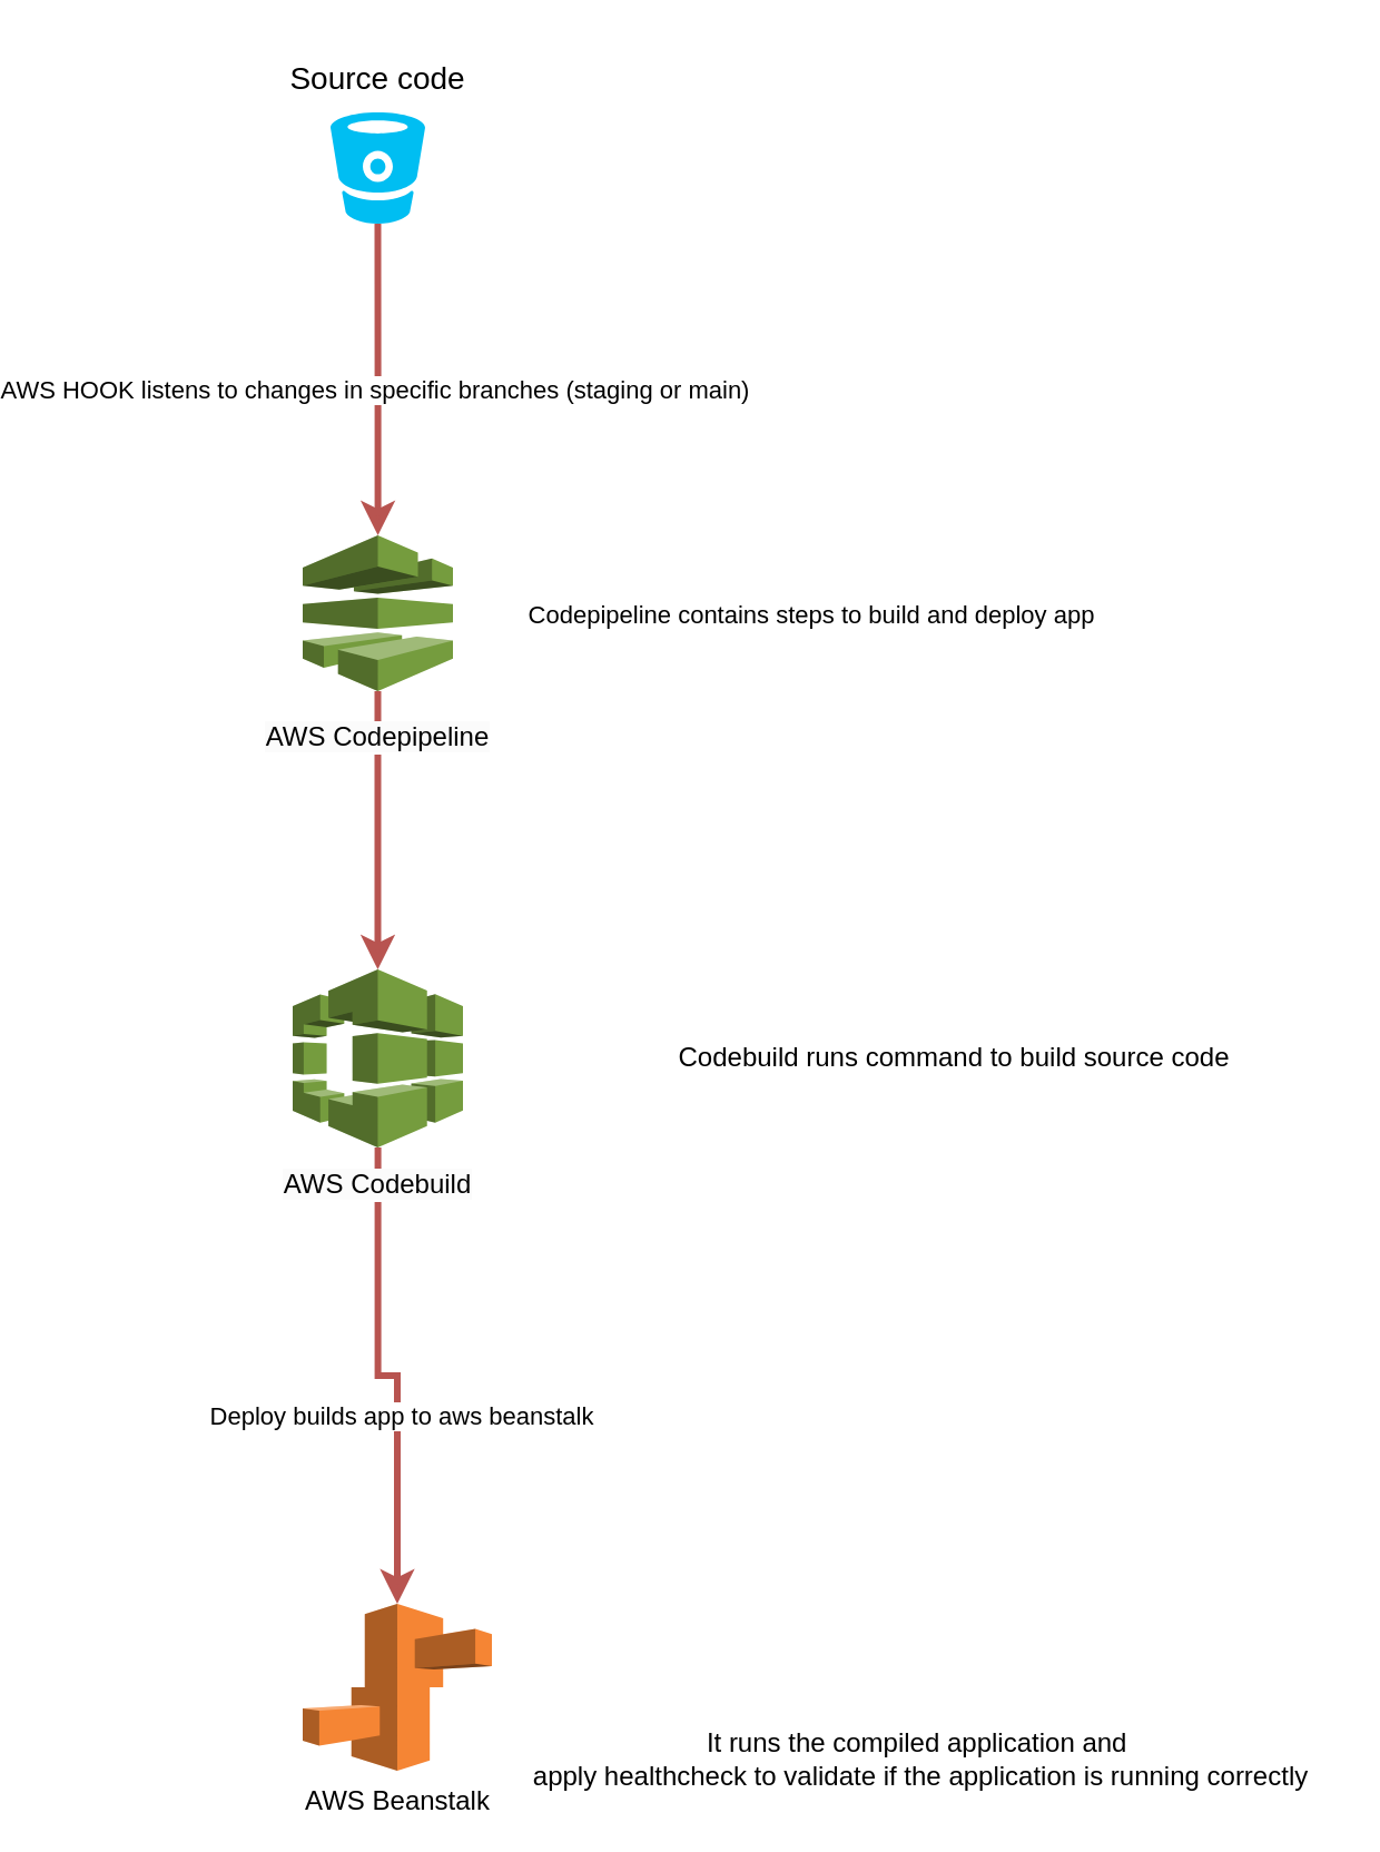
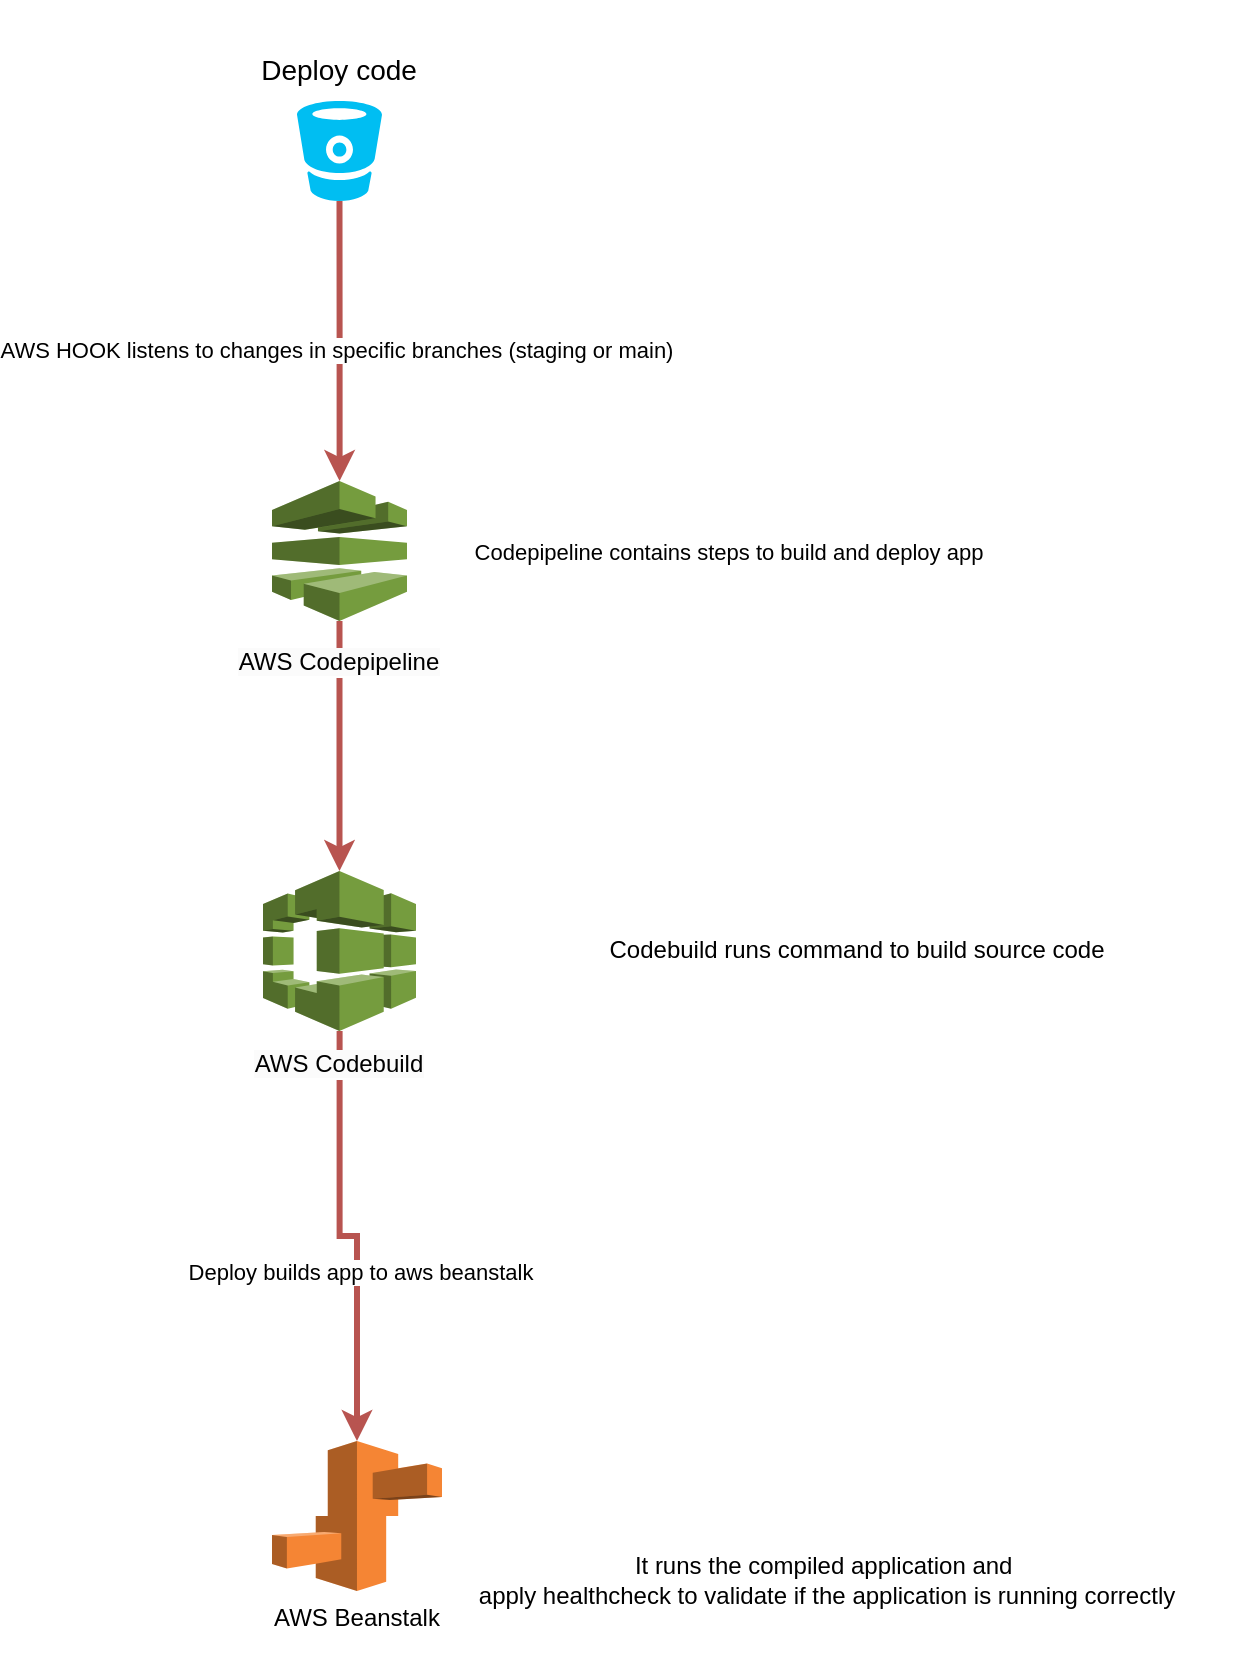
  <mxCell id="0" />
  <mxCell id="1" parent="0" />
  <mxCell id="2" style="edgeStyle=orthogonalEdgeStyle;rounded=0;orthogonalLoop=1;jettySize=auto;html=1;exitX=0.5;exitY=1;exitDx=0;exitDy=0;exitPerimeter=0;fillColor=#f8cecc;strokeColor=#b85450;strokeWidth=3;" parent="1" source="4" target="5" edge="1"><mxGeometry relative="1" as="geometry" /></mxCell>
  <mxCell id="3" value="AWS HOOK listens to changes in specific branches (staging or main)" style="edgeLabel;html=1;align=center;verticalAlign=middle;resizable=0;points=[];" parent="2" vertex="1" connectable="0"><mxGeometry x="0.075" y="-2" relative="1" as="geometry"><mxPoint as="offset" /></mxGeometry></mxCell>
  <mxCell id="4" value="" style="verticalLabelPosition=bottom;html=1;verticalAlign=top;align=center;strokeColor=none;fillColor=#00BEF2;shape=mxgraph.azure.bitbucket_code_source;" parent="1" vertex="1"><mxGeometry x="49" y="50" width="42.5" height="50" as="geometry" /></mxCell>
  <mxCell id="5" value="" style="outlineConnect=0;dashed=0;verticalLabelPosition=bottom;verticalAlign=top;align=center;html=1;shape=mxgraph.aws3.codepipeline;fillColor=#759C3E;gradientColor=none;" parent="1" vertex="1"><mxGeometry x="36.5" y="240" width="67.5" height="70" as="geometry" /></mxCell>
- <mxCell id="6" value="&lt;font style=&quot;font-size: 14px;&quot;&gt;Source code&lt;/font&gt;" style="text;html=1;align=center;verticalAlign=middle;resizable=0;points=[];autosize=1;strokeColor=none;fillColor=none;strokeWidth=1;" parent="1" vertex="1"><mxGeometry x="20.25" y="20" width="100" height="30" as="geometry" /></mxCell>
+ <mxCell id="6" value="&lt;font style=&quot;font-size: 14px;&quot;&gt;Deploy code&lt;/font&gt;" style="text;html=1;align=center;verticalAlign=middle;resizable=0;points=[];autosize=1;strokeColor=none;fillColor=none;strokeWidth=1;" parent="1" vertex="1"><mxGeometry x="20.25" y="20" width="100" height="30" as="geometry" /></mxCell>
  <mxCell id="7" value="" style="outlineConnect=0;dashed=0;verticalLabelPosition=bottom;verticalAlign=top;align=center;html=1;shape=mxgraph.aws3.codebuild;fillColor=#759C3E;gradientColor=none;" parent="1" vertex="1"><mxGeometry x="32" y="435" width="76.5" height="80" as="geometry" /></mxCell>
  <mxCell id="8" style="edgeStyle=orthogonalEdgeStyle;rounded=0;orthogonalLoop=1;jettySize=auto;html=1;exitX=0.5;exitY=1;exitDx=0;exitDy=0;exitPerimeter=0;entryX=0.5;entryY=0;entryDx=0;entryDy=0;entryPerimeter=0;fillColor=#f8cecc;strokeColor=#b85450;strokeWidth=3;" parent="1" source="5" target="7" edge="1"><mxGeometry relative="1" as="geometry" /></mxCell>
  <mxCell id="9" value="Codepipeline contains steps to build and deploy app" style="edgeLabel;html=1;align=center;verticalAlign=middle;resizable=0;points=[];" parent="8" vertex="1" connectable="0"><mxGeometry x="-0.125" relative="1" as="geometry"><mxPoint x="194" y="-90" as="offset" /></mxGeometry></mxCell>
  <mxCell id="10" value="&lt;span style=&quot;font-size: 12px; background-color: rgb(251, 251, 251);&quot;&gt;AWS Codepipeline&lt;/span&gt;" style="edgeLabel;html=1;align=center;verticalAlign=middle;resizable=0;points=[];" vertex="1" connectable="0" parent="8"><mxGeometry x="-0.203" y="-5" relative="1" as="geometry"><mxPoint x="4" y="-30" as="offset" /></mxGeometry></mxCell>
  <mxCell id="11" value="Codebuild runs command to build source code" style="text;html=1;align=center;verticalAlign=middle;resizable=0;points=[];autosize=1;strokeColor=none;fillColor=none;" parent="1" vertex="1"><mxGeometry x="194" y="460" width="270" height="30" as="geometry" /></mxCell>
  <mxCell id="12" style="edgeStyle=orthogonalEdgeStyle;rounded=0;orthogonalLoop=1;jettySize=auto;html=1;entryX=0.5;entryY=0;entryDx=0;entryDy=0;entryPerimeter=0;fillColor=#f8cecc;strokeColor=#b85450;strokeWidth=3;" parent="1" source="7" target="15" edge="1"><mxGeometry relative="1" as="geometry"><mxPoint x="70.25" y="480" as="targetPoint" /></mxGeometry></mxCell>
  <mxCell id="13" value="Deploy builds app to aws beanstalk" style="edgeLabel;html=1;align=center;verticalAlign=middle;resizable=0;points=[];" parent="12" vertex="1" connectable="0"><mxGeometry x="0.205" y="1" relative="1" as="geometry"><mxPoint as="offset" /></mxGeometry></mxCell>
  <mxCell id="14" value="&lt;span style=&quot;font-size: 12px; background-color: rgb(251, 251, 251);&quot;&gt;AWS Codebuild&lt;/span&gt;" style="edgeLabel;html=1;align=center;verticalAlign=middle;resizable=0;points=[];" vertex="1" connectable="0" parent="12"><mxGeometry x="-0.66" y="3" relative="1" as="geometry"><mxPoint x="-4" y="-20" as="offset" /></mxGeometry></mxCell>
  <mxCell id="15" value="AWS Beanstalk" style="outlineConnect=0;dashed=0;verticalLabelPosition=bottom;verticalAlign=top;align=center;html=1;shape=mxgraph.aws3.elastic_beanstalk;fillColor=#F58534;gradientColor=none;" parent="1" vertex="1"><mxGeometry x="36.5" y="720" width="85" height="75" as="geometry" /></mxCell>
  <mxCell id="16" value="It runs the compiled application and&amp;nbsp;&lt;div&gt;apply healthcheck to validate if the application is running correctly&lt;/div&gt;" style="text;html=1;align=center;verticalAlign=middle;resizable=0;points=[];autosize=1;strokeColor=none;fillColor=none;" parent="1" vertex="1"><mxGeometry x="129" y="770" width="370" height="40" as="geometry" /></mxCell>
